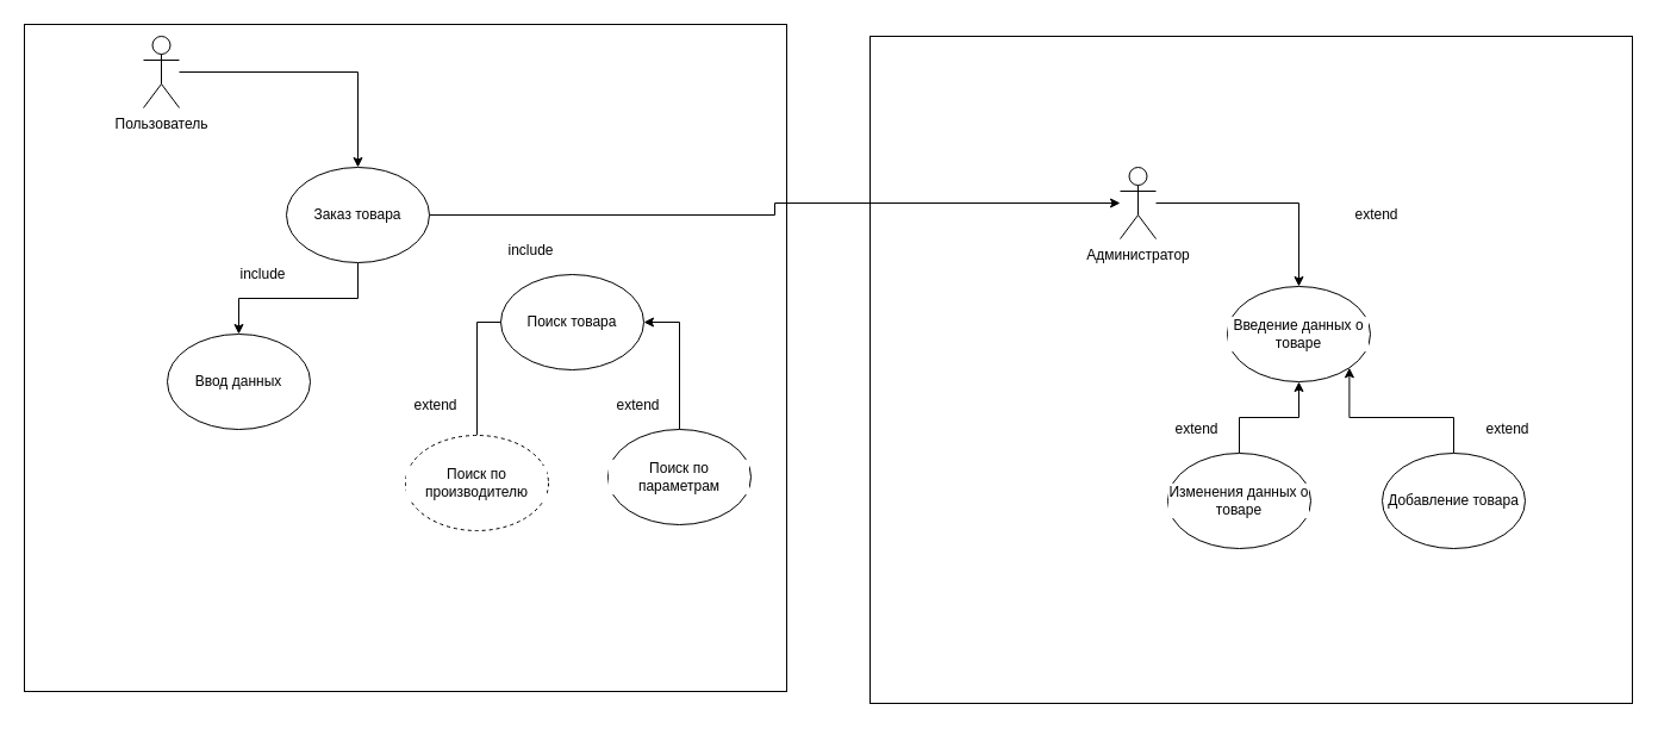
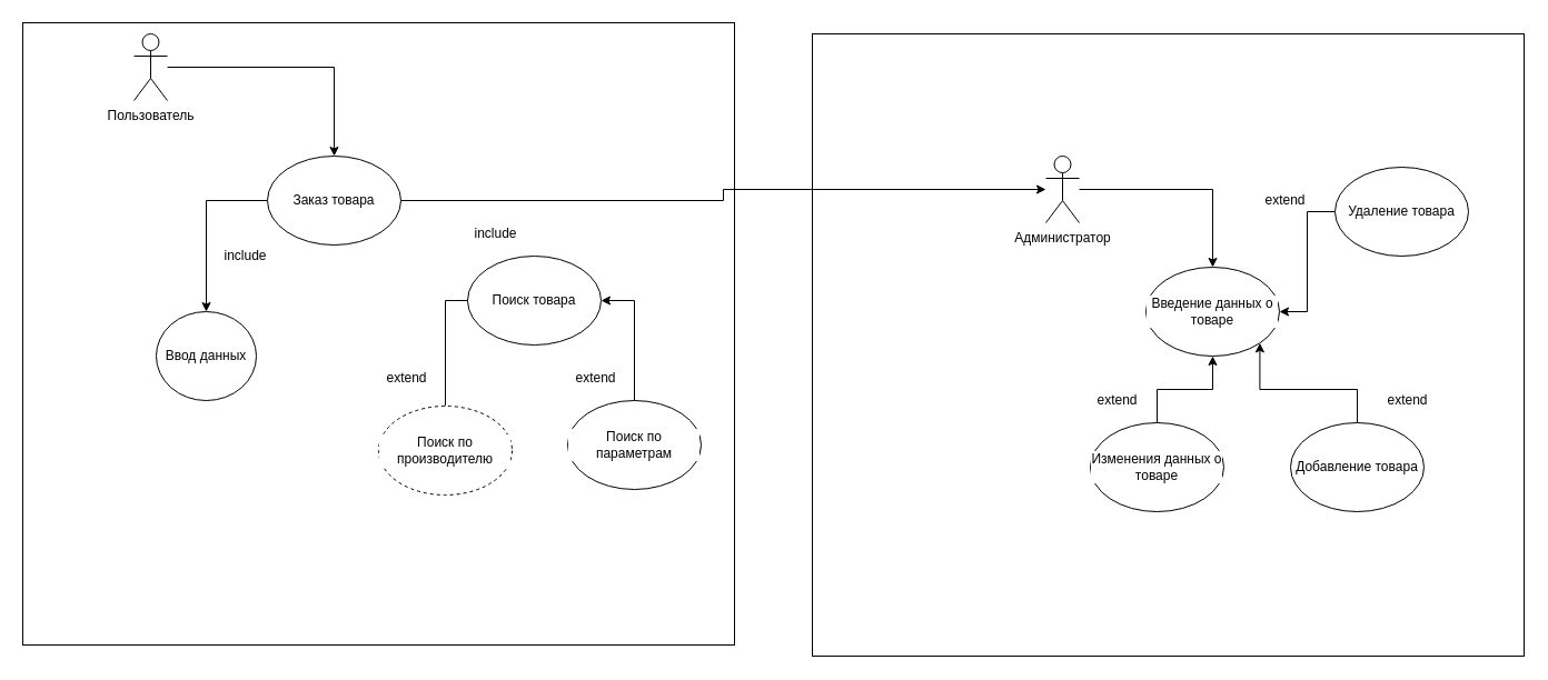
  <mxCell id="0" />
  <mxCell id="1" parent="0" />
  <mxCell id="2" value="" style="edgeStyle=orthogonalEdgeStyle;rounded=0;orthogonalLoop=1;jettySize=auto;html=1;fontColor=#000000;" edge="1" parent="1" source="3" target="6"><mxGeometry relative="1" as="geometry" /></mxCell>
  <mxCell id="3" value="Пользователь&lt;br&gt;" style="shape=umlActor;verticalLabelPosition=bottom;verticalAlign=top;html=1;outlineConnect=0;" vertex="1" parent="1"><mxGeometry x="120" y="30" width="30" height="60" as="geometry" /></mxCell>
  <mxCell id="4" style="edgeStyle=orthogonalEdgeStyle;rounded=0;orthogonalLoop=1;jettySize=auto;html=1;entryX=0.5;entryY=0;entryDx=0;entryDy=0;fontColor=#000000;" edge="1" parent="1" source="6" target="7"><mxGeometry relative="1" as="geometry" /></mxCell>
  <mxCell id="5" style="edgeStyle=orthogonalEdgeStyle;rounded=0;orthogonalLoop=1;jettySize=auto;html=1;exitX=1;exitY=0.5;exitDx=0;exitDy=0;fontColor=#000000;" edge="1" parent="1" source="6" target="18"><mxGeometry relative="1" as="geometry" /></mxCell>
  <mxCell id="6" value="Заказ товара&lt;br&gt;" style="ellipse;whiteSpace=wrap;html=1;labelBackgroundColor=#ffffff;fontColor=#000000;" vertex="1" parent="1"><mxGeometry x="240" y="140" width="120" height="80" as="geometry" /></mxCell>
- <mxCell id="7" value="Ввод данных&lt;br&gt;" style="ellipse;whiteSpace=wrap;html=1;labelBackgroundColor=#ffffff;fontColor=#000000;" vertex="1" parent="1"><mxGeometry x="140" y="280" width="120" height="80" as="geometry" /></mxCell>
+ <mxCell id="7" value="Ввод данных&lt;br&gt;" style="ellipse;whiteSpace=wrap;html=1;labelBackgroundColor=#ffffff;fontColor=#000000;" vertex="1" parent="1"><mxGeometry x="140" y="280" width="90" height="80" as="geometry" /></mxCell>
  <mxCell id="8" value="Поиск товара&lt;br&gt;" style="ellipse;whiteSpace=wrap;html=1;labelBackgroundColor=#ffffff;fontColor=#000000;" vertex="1" parent="1"><mxGeometry x="420" y="230" width="120" height="80" as="geometry" /></mxCell>
  <mxCell id="9" style="edgeStyle=orthogonalEdgeStyle;rounded=0;orthogonalLoop=1;jettySize=auto;html=1;exitX=0.5;exitY=0;exitDx=0;exitDy=0;entryX=0;entryY=0.5;entryDx=0;entryDy=0;fontColor=#000000;endArrow=none;" edge="1" parent="1" source="10" target="8"><mxGeometry relative="1" as="geometry" /></mxCell>
  <mxCell id="10" value="Поиск по производителю&lt;br&gt;" style="ellipse;whiteSpace=wrap;html=1;labelBackgroundColor=#ffffff;fontColor=#000000;dashed=1;" vertex="1" parent="1"><mxGeometry x="340" y="365" width="120" height="80" as="geometry" /></mxCell>
  <mxCell id="11" style="edgeStyle=orthogonalEdgeStyle;rounded=0;orthogonalLoop=1;jettySize=auto;html=1;exitX=0.5;exitY=0;exitDx=0;exitDy=0;entryX=1;entryY=0.5;entryDx=0;entryDy=0;fontColor=#000000;" edge="1" parent="1" source="12" target="8"><mxGeometry relative="1" as="geometry" /></mxCell>
  <mxCell id="12" value="Поиск по параметрам&lt;br&gt;" style="ellipse;whiteSpace=wrap;html=1;labelBackgroundColor=#ffffff;fontColor=#000000;" vertex="1" parent="1"><mxGeometry x="510" y="360" width="120" height="80" as="geometry" /></mxCell>
  <mxCell id="13" value="include" style="text;html=1;align=center;verticalAlign=middle;resizable=0;points=[];autosize=1;strokeColor=none;fontColor=#000000;" vertex="1" parent="1"><mxGeometry x="195" y="220" width="50" height="20" as="geometry" /></mxCell>
  <mxCell id="14" value="include" style="text;html=1;align=center;verticalAlign=middle;resizable=0;points=[];autosize=1;strokeColor=none;fontColor=#000000;" vertex="1" parent="1"><mxGeometry x="420" y="200" width="50" height="20" as="geometry" /></mxCell>
  <mxCell id="15" value="extend&lt;br&gt;" style="text;html=1;align=center;verticalAlign=middle;resizable=0;points=[];autosize=1;strokeColor=none;fontColor=#000000;" vertex="1" parent="1"><mxGeometry x="340" y="330" width="50" height="20" as="geometry" /></mxCell>
  <mxCell id="16" value="extend&lt;br&gt;" style="text;html=1;align=center;verticalAlign=middle;resizable=0;points=[];autosize=1;strokeColor=none;fontColor=#000000;" vertex="1" parent="1"><mxGeometry x="510" y="330" width="50" height="20" as="geometry" /></mxCell>
  <mxCell id="17" style="edgeStyle=orthogonalEdgeStyle;rounded=0;orthogonalLoop=1;jettySize=auto;html=1;entryX=0.5;entryY=0;entryDx=0;entryDy=0;fontColor=#000000;" edge="1" parent="1" source="18" target="19"><mxGeometry relative="1" as="geometry" /></mxCell>
  <mxCell id="18" value="Администратор&lt;br&gt;" style="shape=umlActor;verticalLabelPosition=bottom;verticalAlign=top;html=1;outlineConnect=0;labelBackgroundColor=#ffffff;fontColor=#000000;" vertex="1" parent="1"><mxGeometry x="940" y="140" width="30" height="60" as="geometry" /></mxCell>
  <mxCell id="19" value="Введение данных о товаре&lt;br&gt;" style="ellipse;whiteSpace=wrap;html=1;labelBackgroundColor=#ffffff;fontColor=#000000;" vertex="1" parent="1"><mxGeometry x="1030" y="240" width="120" height="80" as="geometry" /></mxCell>
  <mxCell id="20" style="edgeStyle=orthogonalEdgeStyle;rounded=0;orthogonalLoop=1;jettySize=auto;html=1;exitX=0.5;exitY=0;exitDx=0;exitDy=0;entryX=1;entryY=1;entryDx=0;entryDy=0;fontColor=#000000;" edge="1" parent="1" source="21" target="19"><mxGeometry relative="1" as="geometry" /></mxCell>
  <mxCell id="21" value="Добавление товара&lt;br&gt;" style="ellipse;whiteSpace=wrap;html=1;labelBackgroundColor=#ffffff;fontColor=#000000;" vertex="1" parent="1"><mxGeometry x="1160" y="380" width="120" height="80" as="geometry" /></mxCell>
  <mxCell id="22" style="edgeStyle=orthogonalEdgeStyle;rounded=0;orthogonalLoop=1;jettySize=auto;html=1;exitX=0.5;exitY=0;exitDx=0;exitDy=0;entryX=0.5;entryY=1;entryDx=0;entryDy=0;fontColor=#000000;" edge="1" parent="1" source="23" target="19"><mxGeometry relative="1" as="geometry" /></mxCell>
  <mxCell id="23" value="Изменения данных о товаре&lt;br&gt;" style="ellipse;whiteSpace=wrap;html=1;labelBackgroundColor=#ffffff;fontColor=#000000;" vertex="1" parent="1"><mxGeometry x="980" y="380" width="120" height="80" as="geometry" /></mxCell>
+ <mxCell id="24" style="edgeStyle=orthogonalEdgeStyle;rounded=0;orthogonalLoop=1;jettySize=auto;html=1;entryX=1;entryY=0.5;entryDx=0;entryDy=0;fontColor=#000000;" edge="1" parent="1" source="25" target="19"><mxGeometry relative="1" as="geometry" /></mxCell>
+ <mxCell id="25" value="Удаление товара&lt;br&gt;" style="ellipse;whiteSpace=wrap;html=1;labelBackgroundColor=#ffffff;fontColor=#000000;" vertex="1" parent="1"><mxGeometry x="1200" y="150" width="120" height="80" as="geometry" /></mxCell>
  <mxCell id="26" value="extend&lt;br&gt;" style="text;html=1;align=center;verticalAlign=middle;resizable=0;points=[];autosize=1;strokeColor=none;fontColor=#000000;" vertex="1" parent="1"><mxGeometry x="979" y="350" width="50" height="20" as="geometry" /></mxCell>
  <mxCell id="27" value="extend&lt;br&gt;" style="text;html=1;align=center;verticalAlign=middle;resizable=0;points=[];autosize=1;strokeColor=none;fontColor=#000000;" vertex="1" parent="1"><mxGeometry x="1240" y="350" width="50" height="20" as="geometry" /></mxCell>
  <mxCell id="28" value="extend&lt;br&gt;" style="text;html=1;align=center;verticalAlign=middle;resizable=0;points=[];autosize=1;strokeColor=none;fontColor=#000000;" vertex="1" parent="1"><mxGeometry x="1130" y="170" width="50" height="20" as="geometry" /></mxCell>
  <mxCell id="29" value="" style="rounded=0;whiteSpace=wrap;html=1;labelBackgroundColor=none;noLabel=1;fontColor=none;verticalAlign=bottom;fillColor=none;" vertex="1" parent="1"><mxGeometry x="20" y="20" width="640" height="560" as="geometry" /></mxCell>
  <mxCell id="30" value="" style="rounded=0;whiteSpace=wrap;html=1;labelBackgroundColor=none;noLabel=1;fontColor=none;verticalAlign=bottom;fillColor=none;" vertex="1" parent="1"><mxGeometry x="730" y="30" width="640" height="560" as="geometry" /></mxCell>
